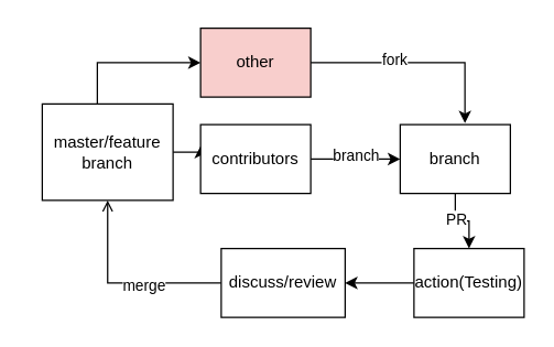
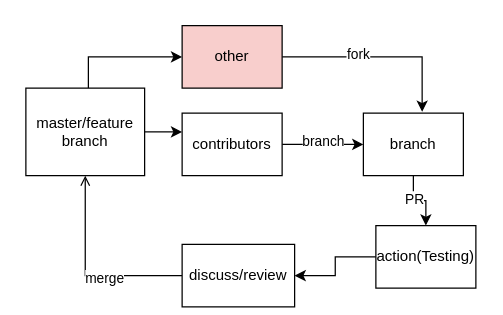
  <mxCell id="0" />
  <mxCell id="1" parent="0" />
  <mxCell id="2" style="edgeStyle=orthogonalEdgeStyle;rounded=0;orthogonalLoop=1;jettySize=auto;html=1;entryX=0;entryY=0.5;entryDx=0;entryDy=0;" edge="1" parent="1" source="4" target="7"><mxGeometry relative="1" as="geometry"><mxPoint x="120" y="40" as="targetPoint" /><Array as="points"><mxPoint x="70" y="45" /></Array></mxGeometry></mxCell>
  <mxCell id="3" style="edgeStyle=orthogonalEdgeStyle;rounded=0;orthogonalLoop=1;jettySize=auto;html=1;" edge="1" parent="1" source="4"><mxGeometry relative="1" as="geometry"><mxPoint x="145" y="105" as="targetPoint" /></mxGeometry></mxCell>
- <mxCell id="4" value="master/feature branch" style="rounded=0;whiteSpace=wrap;html=1;" vertex="1" parent="1"><mxGeometry x="30" y="75" width="95" height="70" as="geometry" /></mxCell>
+ <mxCell id="4" value="master/feature branch" style="rounded=0;whiteSpace=wrap;html=1;" vertex="1" parent="1"><mxGeometry x="20" y="70" width="95" height="70" as="geometry" /></mxCell>
  <mxCell id="5" style="edgeStyle=orthogonalEdgeStyle;rounded=0;orthogonalLoop=1;jettySize=auto;html=1;entryX=0.588;entryY=-0.02;entryDx=0;entryDy=0;entryPerimeter=0;" edge="1" parent="1" source="7" target="13"><mxGeometry relative="1" as="geometry" /></mxCell>
  <mxCell id="6" value="fork" style="edgeLabel;html=1;align=center;verticalAlign=middle;resizable=0;points=[];" vertex="1" connectable="0" parent="5"><mxGeometry x="-0.231" y="3" relative="1" as="geometry"><mxPoint as="offset" /></mxGeometry></mxCell>
  <mxCell id="7" value="other" style="rounded=0;whiteSpace=wrap;html=1;fillColor=#f8cecc;" vertex="1" parent="1"><mxGeometry x="145" y="20" width="80" height="50" as="geometry" /></mxCell>
  <mxCell id="8" style="edgeStyle=orthogonalEdgeStyle;rounded=0;orthogonalLoop=1;jettySize=auto;html=1;entryX=0;entryY=0.5;entryDx=0;entryDy=0;" edge="1" parent="1" source="10" target="13"><mxGeometry relative="1" as="geometry" /></mxCell>
  <mxCell id="9" value="branch" style="edgeLabel;html=1;align=center;verticalAlign=middle;resizable=0;points=[];" vertex="1" connectable="0" parent="8"><mxGeometry x="-0.015" y="3" relative="1" as="geometry"><mxPoint as="offset" /></mxGeometry></mxCell>
  <mxCell id="10" value="contributors" style="rounded=0;whiteSpace=wrap;html=1;" vertex="1" parent="1"><mxGeometry x="145" y="90" width="80" height="50" as="geometry" /></mxCell>
  <mxCell id="11" style="edgeStyle=orthogonalEdgeStyle;rounded=0;orthogonalLoop=1;jettySize=auto;html=1;entryX=0.5;entryY=0;entryDx=0;entryDy=0;" edge="1" parent="1" source="13" target="15"><mxGeometry relative="1" as="geometry" /></mxCell>
  <mxCell id="12" value="PR" style="edgeLabel;html=1;align=center;verticalAlign=middle;resizable=0;points=[];" vertex="1" connectable="0" parent="11"><mxGeometry x="-0.3" relative="1" as="geometry"><mxPoint as="offset" /></mxGeometry></mxCell>
  <mxCell id="13" value="branch" style="rounded=0;whiteSpace=wrap;html=1;" vertex="1" parent="1"><mxGeometry x="290" y="90" width="80" height="50" as="geometry" /></mxCell>
  <mxCell id="14" style="edgeStyle=orthogonalEdgeStyle;rounded=0;orthogonalLoop=1;jettySize=auto;html=1;entryX=1;entryY=0.5;entryDx=0;entryDy=0;" edge="1" parent="1" source="15" target="18"><mxGeometry relative="1" as="geometry" /></mxCell>
  <mxCell id="15" value="action(Testing)" style="rounded=0;whiteSpace=wrap;html=1;" vertex="1" parent="1"><mxGeometry x="300" y="180" width="80" height="50" as="geometry" /></mxCell>
  <mxCell id="16" style="edgeStyle=orthogonalEdgeStyle;rounded=0;orthogonalLoop=1;jettySize=auto;html=1;entryX=0.5;entryY=1;entryDx=0;entryDy=0;endArrow=open;" edge="1" parent="1" source="18" target="4"><mxGeometry relative="1" as="geometry" /></mxCell>
  <mxCell id="17" value="merge" style="edgeLabel;html=1;align=center;verticalAlign=middle;resizable=0;points=[];" vertex="1" connectable="0" parent="16"><mxGeometry x="-0.2" y="1" relative="1" as="geometry"><mxPoint as="offset" /></mxGeometry></mxCell>
- <mxCell id="18" value="discuss/review" style="rounded=0;whiteSpace=wrap;html=1;" vertex="1" parent="1"><mxGeometry x="160" y="180" width="90" height="50" as="geometry" /></mxCell>
+ <mxCell id="18" value="discuss/review" style="rounded=0;whiteSpace=wrap;html=1;" vertex="1" parent="1"><mxGeometry x="145" y="195" width="90" height="50" as="geometry" /></mxCell>
